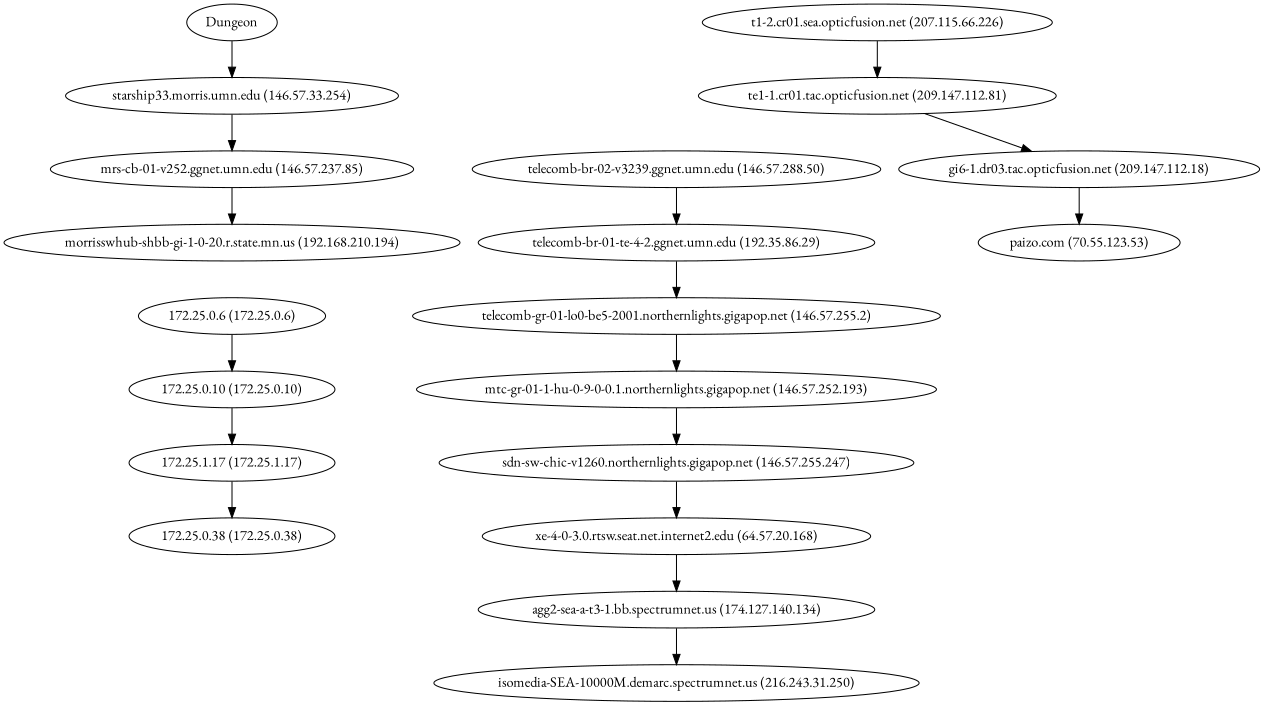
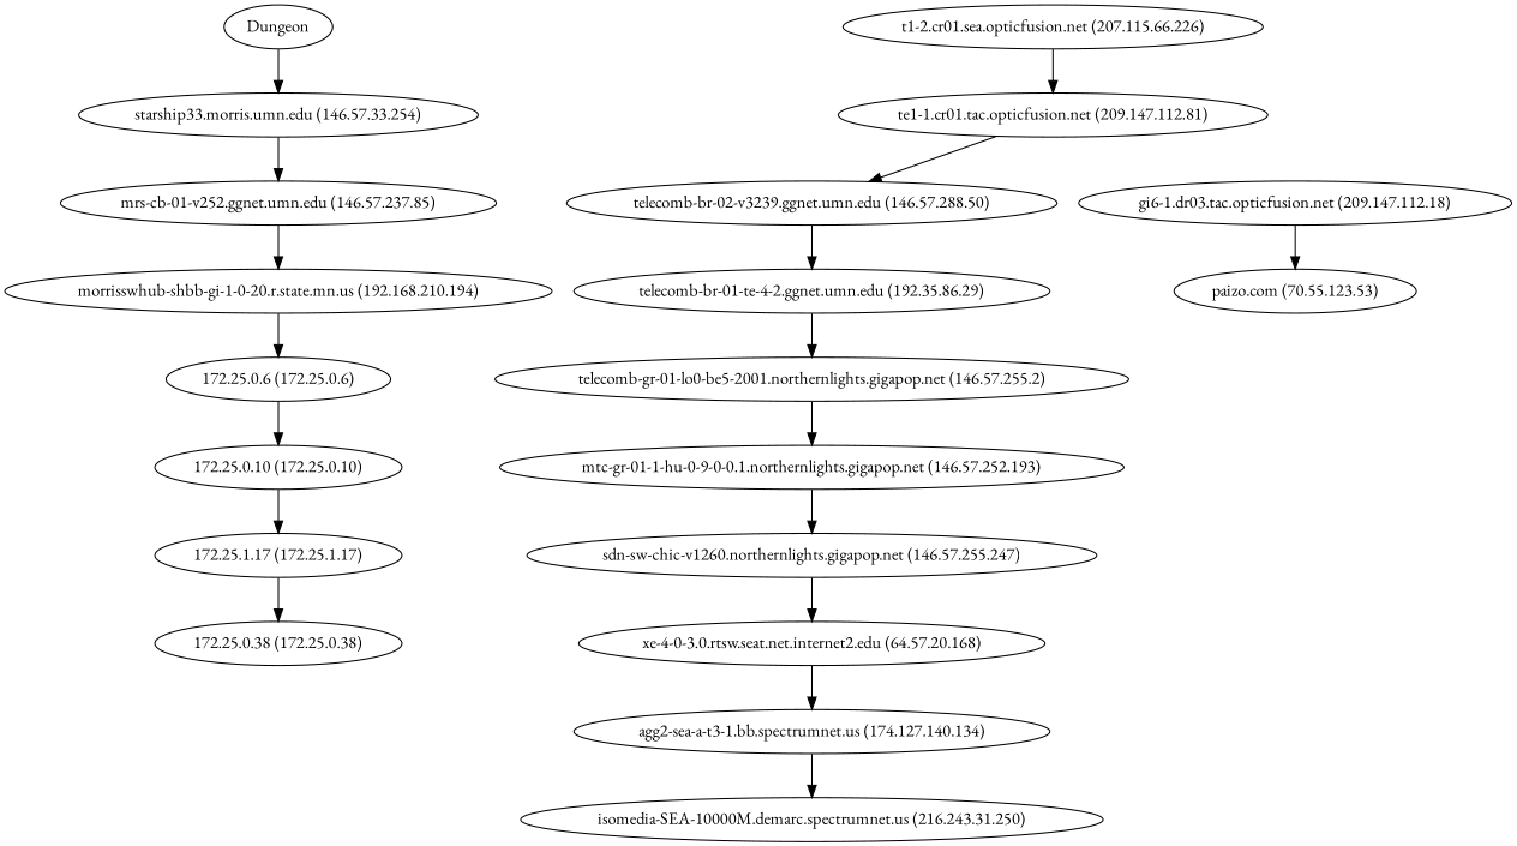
  digraph {
    fontname="EB Garamond"
    node [fontname="EB Garamond"]
    edge [fontname="EB Garamond"]
    Dungeon
    "starship33.morris.umn.edu (146.57.33.254)"
    "mrs-cb-01-v252.ggnet.umn.edu (146.57.237.85)"
    "morrisswhub-shbb-gi-1-0-20.r.state.mn.us (192.168.210.194)"
    "172.25.0.6 (172.25.0.6)"
    "172.25.0.10 (172.25.0.10)"
    "172.25.1.17 (172.25.1.17)"
    "172.25.0.38 (172.25.0.38)"
    n9 [label="telecomb-br-02-v3239.ggnet.umn.edu (146.57.288.50)"]
    "telecomb-br-01-te-4-2.ggnet.umn.edu (192.35.86.29)"
    "telecomb-gr-01-lo0-be5-2001.northernlights.gigapop.net (146.57.255.2)"
    "mtc-gr-01-1-hu-0-9-0-0.1.northernlights.gigapop.net (146.57.252.193)"
    "sdn-sw-chic-v1260.northernlights.gigapop.net (146.57.255.247)"
    "xe-4-0-3.0.rtsw.seat.net.internet2.edu (64.57.20.168)"
    "agg2-sea-a-t3-1.bb.spectrumnet.us (174.127.140.134)"
    "isomedia-SEA-10000M.demarc.spectrumnet.us (216.243.31.250)"
    "t1-2.cr01.sea.opticfusion.net (207.115.66.226)"
    "te1-1.cr01.tac.opticfusion.net (209.147.112.81)"
    "gi6-1.dr03.tac.opticfusion.net (209.147.112.18)"
    n20 [label="paizo.com (70.55.123.53)"]
    Dungeon -> "starship33.morris.umn.edu (146.57.33.254)"
    "starship33.morris.umn.edu (146.57.33.254)" -> "mrs-cb-01-v252.ggnet.umn.edu (146.57.237.85)"
    "mrs-cb-01-v252.ggnet.umn.edu (146.57.237.85)" -> "morrisswhub-shbb-gi-1-0-20.r.state.mn.us (192.168.210.194)"
+   "morrisswhub-shbb-gi-1-0-20.r.state.mn.us (192.168.210.194)" -> "172.25.0.6 (172.25.0.6)"
    "172.25.0.6 (172.25.0.6)" -> "172.25.0.10 (172.25.0.10)"
    "172.25.0.10 (172.25.0.10)" -> "172.25.1.17 (172.25.1.17)"
    "172.25.1.17 (172.25.1.17)" -> "172.25.0.38 (172.25.0.38)"
    n9 -> "telecomb-br-01-te-4-2.ggnet.umn.edu (192.35.86.29)"
    "telecomb-br-01-te-4-2.ggnet.umn.edu (192.35.86.29)" -> "telecomb-gr-01-lo0-be5-2001.northernlights.gigapop.net (146.57.255.2)"
    "telecomb-gr-01-lo0-be5-2001.northernlights.gigapop.net (146.57.255.2)" -> "mtc-gr-01-1-hu-0-9-0-0.1.northernlights.gigapop.net (146.57.252.193)"
    "mtc-gr-01-1-hu-0-9-0-0.1.northernlights.gigapop.net (146.57.252.193)" -> "sdn-sw-chic-v1260.northernlights.gigapop.net (146.57.255.247)"
    "sdn-sw-chic-v1260.northernlights.gigapop.net (146.57.255.247)" -> "xe-4-0-3.0.rtsw.seat.net.internet2.edu (64.57.20.168)"
    "xe-4-0-3.0.rtsw.seat.net.internet2.edu (64.57.20.168)" -> "agg2-sea-a-t3-1.bb.spectrumnet.us (174.127.140.134)"
    "agg2-sea-a-t3-1.bb.spectrumnet.us (174.127.140.134)" -> "isomedia-SEA-10000M.demarc.spectrumnet.us (216.243.31.250)"
    "t1-2.cr01.sea.opticfusion.net (207.115.66.226)" -> "te1-1.cr01.tac.opticfusion.net (209.147.112.81)"
-   "te1-1.cr01.tac.opticfusion.net (209.147.112.81)" -> "gi6-1.dr03.tac.opticfusion.net (209.147.112.18)"
+   "te1-1.cr01.tac.opticfusion.net (209.147.112.81)" -> n9
    "gi6-1.dr03.tac.opticfusion.net (209.147.112.18)" -> n20
  }
